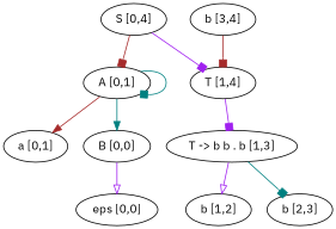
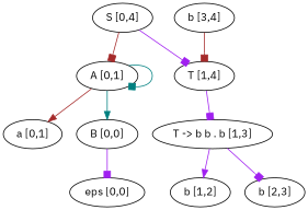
  digraph {
    fontname="IBM Plex Sans"
    node [fontname="IBM Plex Sans"]
    edge [arrowhead=box color=purple fontname="IBM Plex Sans"]
    "S [0,4]"
    "A [0,1]"
    "T [1,4]"
    "a [0,1]"
    "B [0,0]"
    "T -> b b . b [1,3]"
    "eps [0,0]"
    "b [1,2]"
    "b [2,3]"
    "b [3,4]"
    "S [0,4]" -> "A [0,1]" [color=brown]
    "S [0,4]" -> "T [1,4]"
    "A [0,1]" -> "A [0,1]" [color=teal]
    "A [0,1]" -> "a [0,1]" [arrowhead=normal color=brown]
    "A [0,1]" -> "B [0,0]" [arrowhead=normal color=teal]
    "T [1,4]" -> "T -> b b . b [1,3]"
-   "B [0,0]" -> "eps [0,0]" [arrowhead=onormal]
-   "T -> b b . b [1,3]" -> "b [1,2]" [arrowhead=onormal]
-   "T -> b b . b [1,3]" -> "b [2,3]" [color=teal]
+   "B [0,0]" -> "eps [0,0]"
+   "T -> b b . b [1,3]" -> "b [1,2]" [arrowhead=normal]
+   "T -> b b . b [1,3]" -> "b [2,3]"
    "b [3,4]" -> "T [1,4]" [color=brown]
  }
